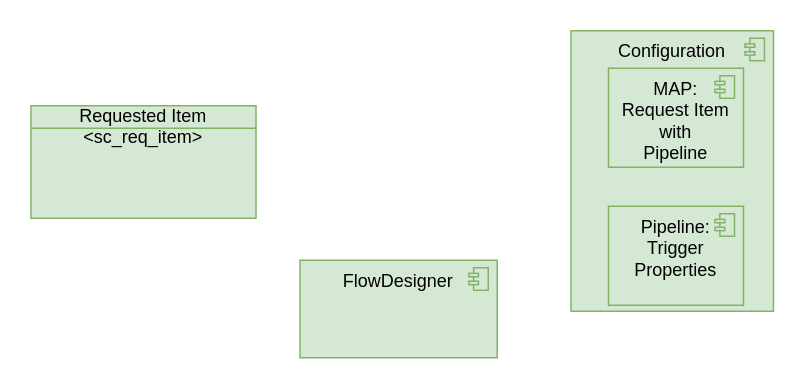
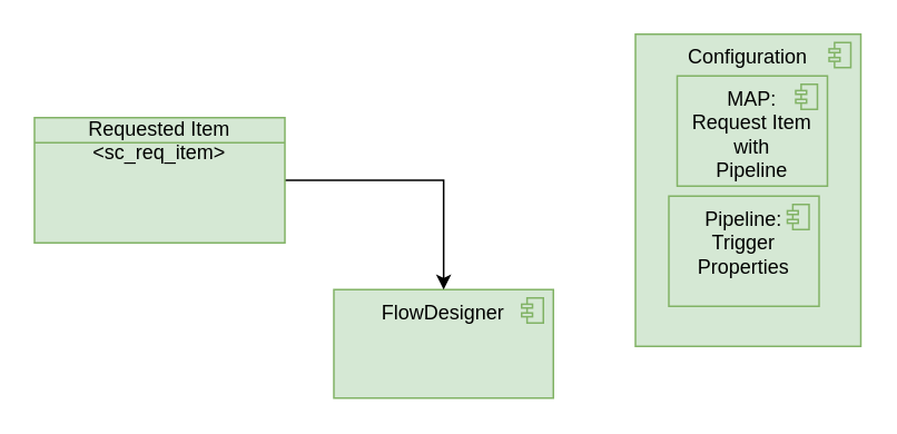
  <mxCell id="0" />
  <mxCell id="1" parent="0" />
  <mxCell id="2" value="FlowDesigner" style="html=1;outlineConnect=0;whiteSpace=wrap;fillColor=#d5e8d4;shape=mxgraph.archimate3.application;appType=comp;archiType=square;verticalAlign=top;strokeColor=#82b366;" vertex="1" parent="1"><mxGeometry x="199.33" y="173" width="131.5" height="65" as="geometry" /></mxCell>
+ <mxCell id="3" style="edgeStyle=orthogonalEdgeStyle;rounded=0;orthogonalLoop=1;jettySize=auto;html=1;" edge="1" parent="1" source="4" target="2"><mxGeometry relative="1" as="geometry" /></mxCell>
  <mxCell id="4" value="Requested Item &amp;lt;sc_req_item&amp;gt;" style="html=1;outlineConnect=0;whiteSpace=wrap;fillColor=#d5e8d4;shape=mxgraph.archimate3.businessObject;overflow=fill;strokeColor=#82b366;" vertex="1" parent="1"><mxGeometry x="20" y="70" width="150" height="75" as="geometry" /></mxCell>
  <mxCell id="5" value="Configuration" style="html=1;outlineConnect=0;whiteSpace=wrap;fillColor=#d5e8d4;shape=mxgraph.archimate3.application;appType=comp;archiType=square;verticalAlign=top;strokeColor=#82b366;" vertex="1" parent="1"><mxGeometry x="380" y="20" width="135" height="187" as="geometry" /></mxCell>
  <mxCell id="6" value="&lt;div&gt;MAP: &lt;br&gt;&lt;/div&gt;&lt;div&gt;Request Item &lt;br&gt;&lt;/div&gt;&lt;div&gt;with&lt;/div&gt;&lt;div&gt;Pipeline&lt;br&gt;&lt;/div&gt;" style="html=1;outlineConnect=0;whiteSpace=wrap;fillColor=#d5e8d4;shape=mxgraph.archimate3.application;appType=comp;archiType=square;verticalAlign=top;strokeColor=#82b366;" vertex="1" parent="1"><mxGeometry x="405" y="45" width="90" height="66" as="geometry" /></mxCell>
- <mxCell id="7" value="&lt;div&gt;Pipeline: &lt;br&gt;&lt;/div&gt;&lt;div&gt;Trigger Properties &lt;/div&gt;" style="html=1;outlineConnect=0;whiteSpace=wrap;fillColor=#d5e8d4;shape=mxgraph.archimate3.application;appType=comp;archiType=square;verticalAlign=top;strokeColor=#82b366;" vertex="1" parent="1"><mxGeometry x="405" y="137" width="90" height="66" as="geometry" /></mxCell>
+ <mxCell id="7" value="&lt;div&gt;Pipeline: &lt;br&gt;&lt;/div&gt;&lt;div&gt;Trigger Properties &lt;/div&gt;" style="html=1;outlineConnect=0;whiteSpace=wrap;fillColor=#d5e8d4;shape=mxgraph.archimate3.application;appType=comp;archiType=square;verticalAlign=top;strokeColor=#82b366;" vertex="1" parent="1"><mxGeometry x="400" y="117" width="90" height="66" as="geometry" /></mxCell>
